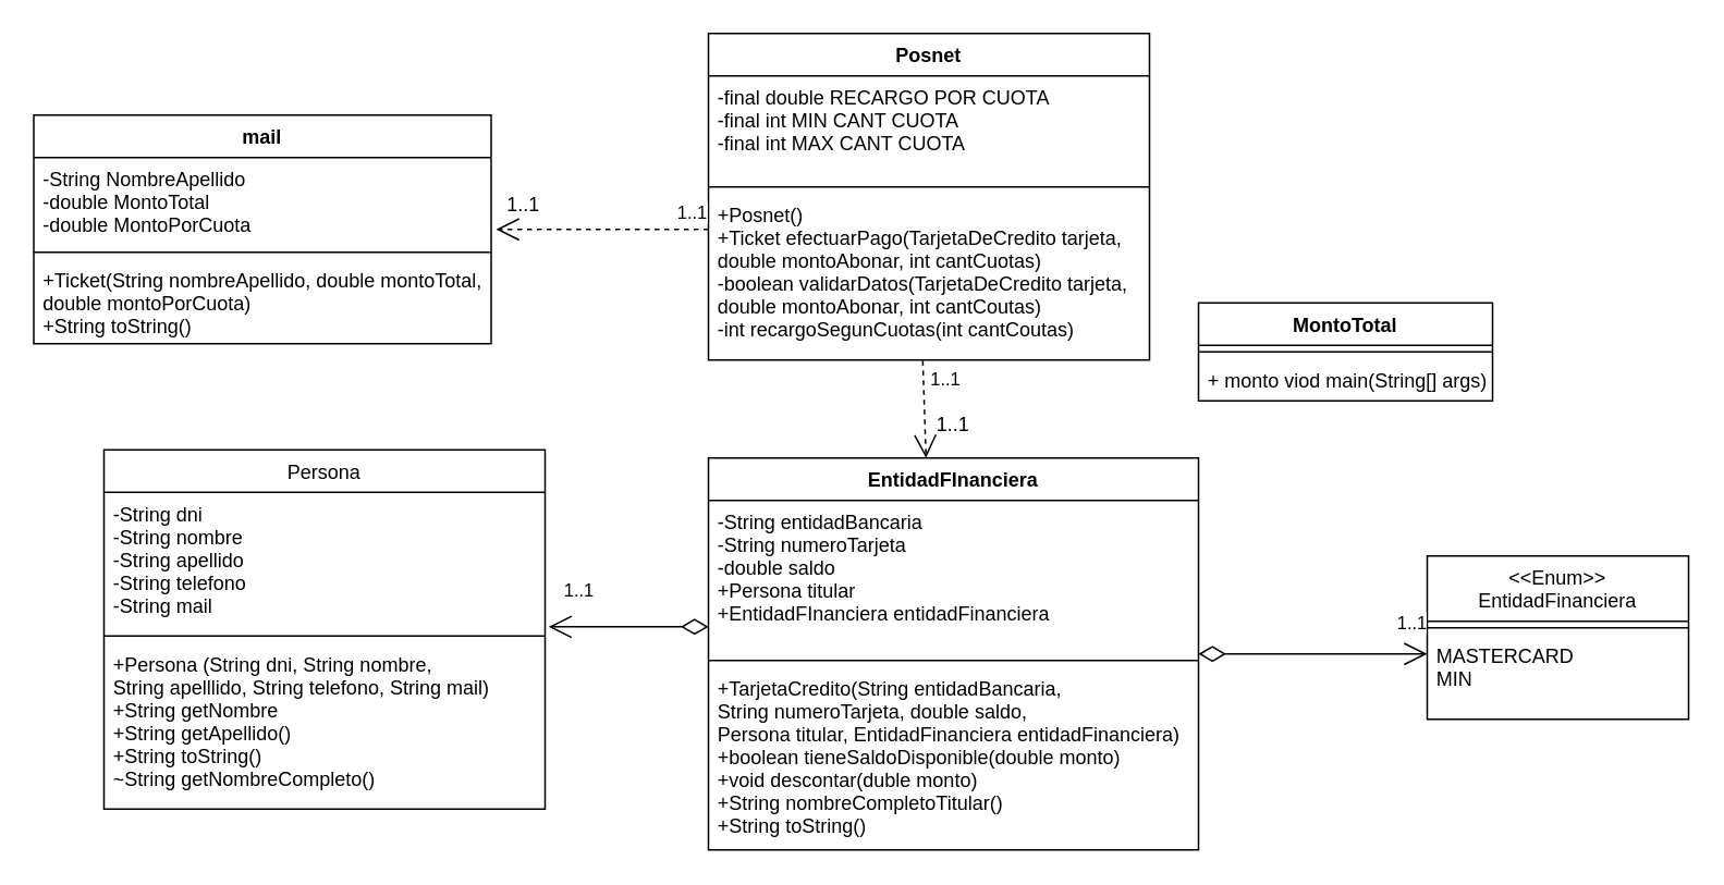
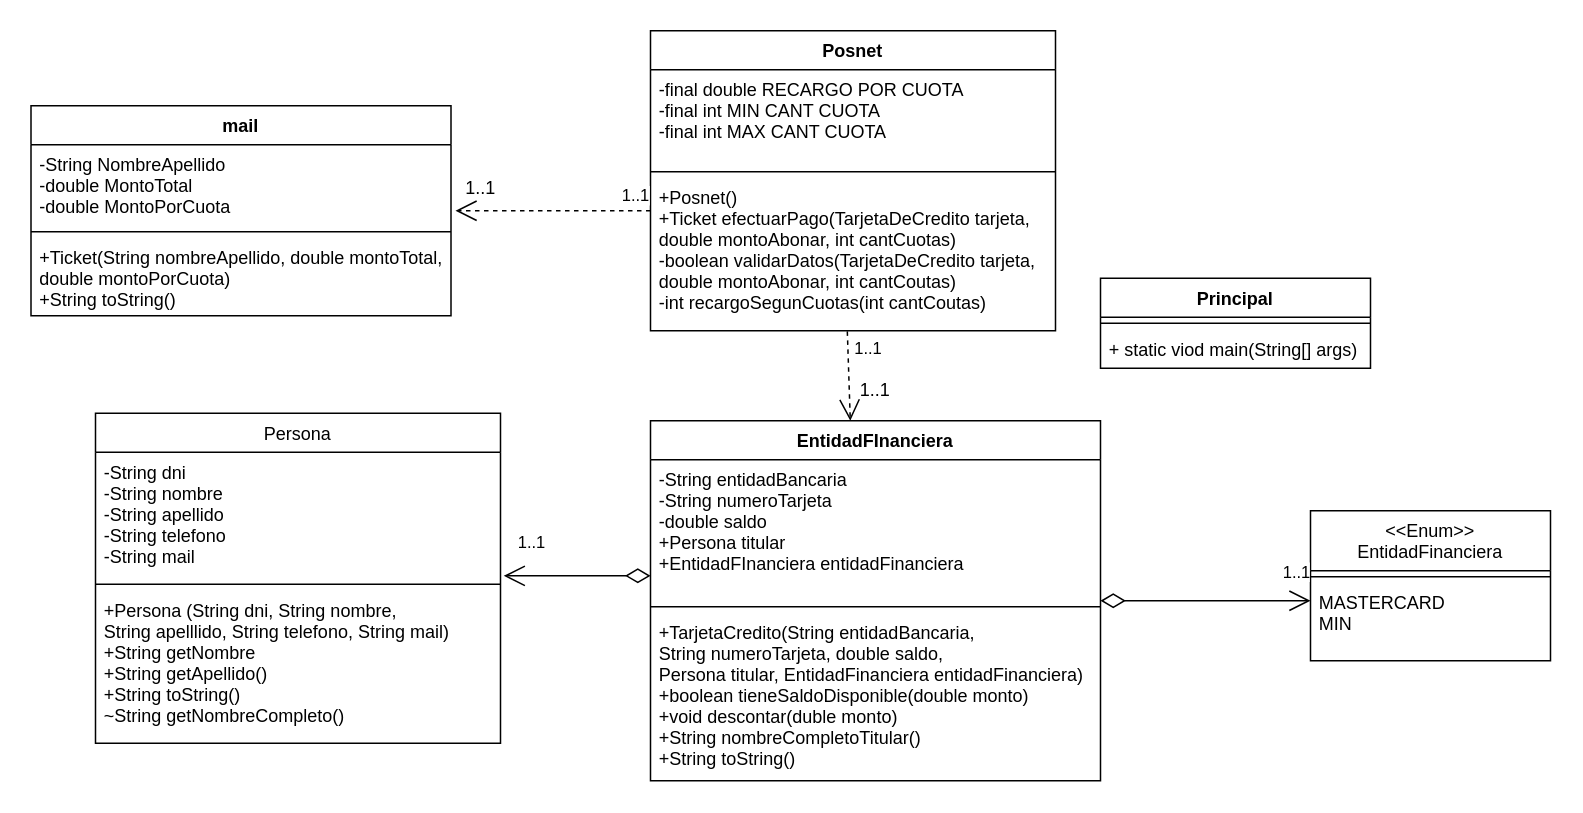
  <mxCell id="0" />
  <mxCell id="1" parent="0" />
  <mxCell id="2" value="Persona" style="swimlane;fontStyle=0;align=center;verticalAlign=top;childLayout=stackLayout;horizontal=1;startSize=26;horizontalStack=0;resizeParent=1;resizeLast=0;collapsible=1;marginBottom=0;rounded=0;shadow=0;strokeWidth=1;" parent="1" vertex="1"><mxGeometry x="63" y="275" width="270" height="220" as="geometry"><mxRectangle x="130" y="380" width="160" height="26" as="alternateBounds" /></mxGeometry></mxCell>
  <mxCell id="3" value="-String dni&#10;-String nombre&#10;-String apellido&#10;-String telefono &#10;-String mail" style="text;align=left;verticalAlign=top;spacingLeft=4;spacingRight=4;overflow=hidden;rotatable=0;points=[[0,0.5],[1,0.5]];portConstraint=eastwest;" parent="2" vertex="1"><mxGeometry y="26" width="270" height="84" as="geometry" /></mxCell>
  <mxCell id="4" value="" style="line;html=1;strokeWidth=1;align=left;verticalAlign=middle;spacingTop=-1;spacingLeft=3;spacingRight=3;rotatable=0;labelPosition=right;points=[];portConstraint=eastwest;" parent="2" vertex="1"><mxGeometry y="110" width="270" height="8" as="geometry" /></mxCell>
  <mxCell id="5" value="+Persona (String dni, String nombre, &#10;String apelllido, String telefono, String mail)&#10;+String getNombre&#10;+String getApellido()&#10;+String toString()&#10;~String getNombreCompleto()" style="text;align=left;verticalAlign=top;spacingLeft=4;spacingRight=4;overflow=hidden;rotatable=0;points=[[0,0.5],[1,0.5]];portConstraint=eastwest;" parent="2" vertex="1"><mxGeometry y="118" width="270" height="102" as="geometry" /></mxCell>
  <mxCell id="6" value="&lt;&lt;Enum&gt;&gt;&#10;EntidadFinanciera" style="swimlane;fontStyle=0;align=center;verticalAlign=top;childLayout=stackLayout;horizontal=1;startSize=40;horizontalStack=0;resizeParent=1;resizeLast=0;collapsible=1;marginBottom=0;rounded=0;shadow=0;strokeWidth=1;" parent="1" vertex="1"><mxGeometry x="873" y="340" width="160" height="100" as="geometry"><mxRectangle x="550" y="140" width="160" height="26" as="alternateBounds" /></mxGeometry></mxCell>
  <mxCell id="7" value="" style="line;html=1;strokeWidth=1;align=left;verticalAlign=middle;spacingTop=-1;spacingLeft=3;spacingRight=3;rotatable=0;labelPosition=right;points=[];portConstraint=eastwest;" parent="6" vertex="1"><mxGeometry y="40" width="160" height="8" as="geometry" /></mxCell>
  <mxCell id="8" value="MASTERCARD&#10;MIN" style="text;align=left;verticalAlign=top;spacingLeft=4;spacingRight=4;overflow=hidden;rotatable=0;points=[[0,0.5],[1,0.5]];portConstraint=eastwest;" parent="6" vertex="1"><mxGeometry y="48" width="160" height="40" as="geometry" /></mxCell>
  <mxCell id="9" value="Posnet" style="swimlane;fontStyle=1;align=center;verticalAlign=top;childLayout=stackLayout;horizontal=1;startSize=26;horizontalStack=0;resizeParent=1;resizeParentMax=0;resizeLast=0;collapsible=1;marginBottom=0;" parent="1" vertex="1"><mxGeometry x="433" y="20" width="270" height="200" as="geometry" /></mxCell>
  <mxCell id="10" value="-final double RECARGO POR CUOTA&#10;-final int MIN CANT CUOTA&#10;-final int MAX CANT CUOTA" style="text;strokeColor=none;fillColor=none;align=left;verticalAlign=top;spacingLeft=4;spacingRight=4;overflow=hidden;rotatable=0;points=[[0,0.5],[1,0.5]];portConstraint=eastwest;" parent="9" vertex="1"><mxGeometry y="26" width="270" height="64" as="geometry" /></mxCell>
  <mxCell id="11" value="" style="line;strokeWidth=1;fillColor=none;align=left;verticalAlign=middle;spacingTop=-1;spacingLeft=3;spacingRight=3;rotatable=0;labelPosition=right;points=[];portConstraint=eastwest;" parent="9" vertex="1"><mxGeometry y="90" width="270" height="8" as="geometry" /></mxCell>
  <mxCell id="12" value="+Posnet()&#10;+Ticket efectuarPago(TarjetaDeCredito tarjeta,&#10;double montoAbonar, int cantCuotas)&#10;-boolean validarDatos(TarjetaDeCredito tarjeta,&#10;double montoAbonar, int cantCoutas)&#10;-int recargoSegunCuotas(int cantCoutas)" style="text;strokeColor=none;fillColor=none;align=left;verticalAlign=top;spacingLeft=4;spacingRight=4;overflow=hidden;rotatable=0;points=[[0,0.5],[1,0.5]];portConstraint=eastwest;" parent="9" vertex="1"><mxGeometry y="98" width="270" height="102" as="geometry" /></mxCell>
  <mxCell id="13" value="mail" style="swimlane;fontStyle=1;align=center;verticalAlign=top;childLayout=stackLayout;horizontal=1;startSize=26;horizontalStack=0;resizeParent=1;resizeParentMax=0;resizeLast=0;collapsible=1;marginBottom=0;" parent="1" vertex="1"><mxGeometry x="20" y="70" width="280" height="140" as="geometry" /></mxCell>
  <mxCell id="14" value="-String NombreApellido&#10;-double MontoTotal&#10;-double MontoPorCuota" style="text;strokeColor=none;fillColor=none;align=left;verticalAlign=top;spacingLeft=4;spacingRight=4;overflow=hidden;rotatable=0;points=[[0,0.5],[1,0.5]];portConstraint=eastwest;" parent="13" vertex="1"><mxGeometry y="26" width="280" height="54" as="geometry" /></mxCell>
  <mxCell id="15" value="" style="line;strokeWidth=1;fillColor=none;align=left;verticalAlign=middle;spacingTop=-1;spacingLeft=3;spacingRight=3;rotatable=0;labelPosition=right;points=[];portConstraint=eastwest;" parent="13" vertex="1"><mxGeometry y="80" width="280" height="8" as="geometry" /></mxCell>
  <mxCell id="16" value="+Ticket(String nombreApellido, double montoTotal, &#10;double montoPorCuota)&#10;+String toString()&#10;&#10;&#10;" style="text;strokeColor=none;fillColor=none;align=left;verticalAlign=top;spacingLeft=4;spacingRight=4;overflow=hidden;rotatable=0;points=[[0,0.5],[1,0.5]];portConstraint=eastwest;" parent="13" vertex="1"><mxGeometry y="88" width="280" height="52" as="geometry" /></mxCell>
  <mxCell id="17" value="EntidadFInanciera" style="swimlane;fontStyle=1;align=center;verticalAlign=top;childLayout=stackLayout;horizontal=1;startSize=26;horizontalStack=0;resizeParent=1;resizeParentMax=0;resizeLast=0;collapsible=1;marginBottom=0;" parent="1" vertex="1"><mxGeometry x="433" y="280" width="300" height="240" as="geometry" /></mxCell>
  <mxCell id="18" value="-String entidadBancaria&#10;-String numeroTarjeta&#10;-double saldo&#10;+Persona titular&#10;+EntidadFInanciera entidadFinanciera" style="text;strokeColor=none;fillColor=none;align=left;verticalAlign=top;spacingLeft=4;spacingRight=4;overflow=hidden;rotatable=0;points=[[0,0.5],[1,0.5]];portConstraint=eastwest;" parent="17" vertex="1"><mxGeometry y="26" width="300" height="94" as="geometry" /></mxCell>
  <mxCell id="19" value="" style="line;strokeWidth=1;fillColor=none;align=left;verticalAlign=middle;spacingTop=-1;spacingLeft=3;spacingRight=3;rotatable=0;labelPosition=right;points=[];portConstraint=eastwest;" parent="17" vertex="1"><mxGeometry y="120" width="300" height="8" as="geometry" /></mxCell>
  <mxCell id="20" value="+TarjetaCredito(String entidadBancaria, &#10;String numeroTarjeta, double saldo,&#10;Persona titular, EntidadFinanciera entidadFinanciera)&#10;+boolean tieneSaldoDisponible(double monto)&#10;+void descontar(duble monto)&#10;+String nombreCompletoTitular()&#10;+String toString()&#10;" style="text;strokeColor=none;fillColor=none;align=left;verticalAlign=top;spacingLeft=4;spacingRight=4;overflow=hidden;rotatable=0;points=[[0,0.5],[1,0.5]];portConstraint=eastwest;" parent="17" vertex="1"><mxGeometry y="128" width="300" height="112" as="geometry" /></mxCell>
  <mxCell id="21" value="1..1" style="endArrow=open;html=1;endSize=12;startArrow=diamondThin;startSize=14;startFill=0;edgeStyle=orthogonalEdgeStyle;align=left;verticalAlign=bottom;rounded=0;" parent="1" edge="1"><mxGeometry x="0.714" y="10" relative="1" as="geometry"><mxPoint x="733" y="400" as="sourcePoint" /><mxPoint x="873" y="400" as="targetPoint" /><mxPoint as="offset" /></mxGeometry></mxCell>
  <mxCell id="22" value="1..1" style="text;html=1;strokeColor=none;fillColor=none;align=center;verticalAlign=middle;whiteSpace=wrap;rounded=0;" parent="1" vertex="1"><mxGeometry x="300" y="110" width="40" height="30" as="geometry" /></mxCell>
- <mxCell id="23" value="MontoTotal" style="swimlane;fontStyle=1;align=center;verticalAlign=top;childLayout=stackLayout;horizontal=1;startSize=26;horizontalStack=0;resizeParent=1;resizeParentMax=0;resizeLast=0;collapsible=1;marginBottom=0;" parent="1" vertex="1"><mxGeometry x="733" y="185" width="180" height="60" as="geometry" /></mxCell>
+ <mxCell id="23" value="Principal" style="swimlane;fontStyle=1;align=center;verticalAlign=top;childLayout=stackLayout;horizontal=1;startSize=26;horizontalStack=0;resizeParent=1;resizeParentMax=0;resizeLast=0;collapsible=1;marginBottom=0;" parent="1" vertex="1"><mxGeometry x="733" y="185" width="180" height="60" as="geometry" /></mxCell>
  <mxCell id="24" value="" style="line;strokeWidth=1;fillColor=none;align=left;verticalAlign=middle;spacingTop=-1;spacingLeft=3;spacingRight=3;rotatable=0;labelPosition=right;points=[];portConstraint=eastwest;" parent="23" vertex="1"><mxGeometry y="26" width="180" height="8" as="geometry" /></mxCell>
- <mxCell id="25" value="+ monto viod main(String[] args)" style="text;strokeColor=none;fillColor=none;align=left;verticalAlign=top;spacingLeft=4;spacingRight=4;overflow=hidden;rotatable=0;points=[[0,0.5],[1,0.5]];portConstraint=eastwest;" parent="23" vertex="1"><mxGeometry y="34" width="180" height="26" as="geometry" /></mxCell>
+ <mxCell id="25" value="+ static viod main(String[] args)" style="text;strokeColor=none;fillColor=none;align=left;verticalAlign=top;spacingLeft=4;spacingRight=4;overflow=hidden;rotatable=0;points=[[0,0.5],[1,0.5]];portConstraint=eastwest;" parent="23" vertex="1"><mxGeometry y="34" width="180" height="26" as="geometry" /></mxCell>
  <mxCell id="26" value="1..1" style="endArrow=open;endSize=12;dashed=1;html=1;rounded=0;exitX=0.486;exitY=1.004;exitDx=0;exitDy=0;exitPerimeter=0;entryX=0.444;entryY=0;entryDx=0;entryDy=0;entryPerimeter=0;" parent="1" source="12" target="17" edge="1"><mxGeometry x="-0.605" y="13" width="160" relative="1" as="geometry"><mxPoint x="363" y="250" as="sourcePoint" /><mxPoint x="523" y="250" as="targetPoint" /><mxPoint as="offset" /></mxGeometry></mxCell>
  <mxCell id="27" value="1..1" style="endArrow=open;endSize=12;dashed=1;html=1;rounded=0;" parent="1" edge="1"><mxGeometry x="-0.846" y="-10" width="160" relative="1" as="geometry"><mxPoint x="433" y="140" as="sourcePoint" /><mxPoint x="303" y="140" as="targetPoint" /><mxPoint as="offset" /></mxGeometry></mxCell>
  <mxCell id="28" value="1..1" style="text;html=1;strokeColor=none;fillColor=none;align=center;verticalAlign=middle;whiteSpace=wrap;rounded=0;" parent="1" vertex="1"><mxGeometry x="568" y="245" width="30" height="30" as="geometry" /></mxCell>
  <mxCell id="29" value="1..1" style="endArrow=open;html=1;endSize=12;startArrow=diamondThin;startSize=14;startFill=0;edgeStyle=orthogonalEdgeStyle;align=left;verticalAlign=bottom;rounded=0;entryX=1.008;entryY=0.981;entryDx=0;entryDy=0;entryPerimeter=0;exitX=0;exitY=0.823;exitDx=0;exitDy=0;exitPerimeter=0;" edge="1" parent="1" source="18" target="3"><mxGeometry x="0.84" y="-13" relative="1" as="geometry"><mxPoint x="343" y="410" as="sourcePoint" /><mxPoint x="503" y="410" as="targetPoint" /><mxPoint as="offset" /></mxGeometry></mxCell>
